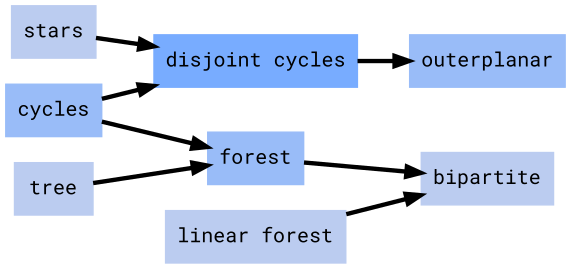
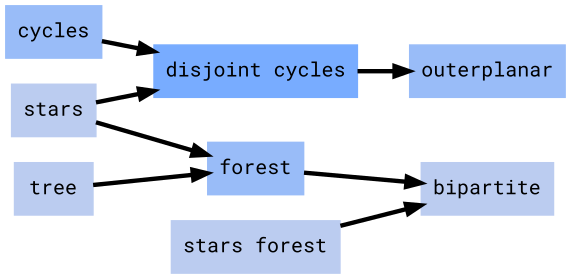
  digraph {
    fontname="Roboto Mono"
    rankdir=LR
    node [color="#bbccf0" fontname="Roboto Mono" shape=box style=filled]
    edge [decorate=true fontname="Roboto Mono" lblstyle="above, sloped" penwidth=3.0 weight=100]
    n1 [color="#99bcf8" label=outerplanar]
    n2 [color="#78acff" label="disjoint cycles"]
    n3 [label=bipartite]
    n4 [color="#99bcf8" label=forest]
-   n5 [label="linear forest"]
+   n5 [label="stars forest"]
    n6 [label=stars]
    n7 [color="#99bcf8" label=cycles]
    n8 [label=tree]
    n2 -> n1
    n4 -> n3
    n5 -> n3
    n6 -> n2
-   n7 -> n4
+   n6 -> n4
    n7 -> n2
    n8 -> n4
  }
